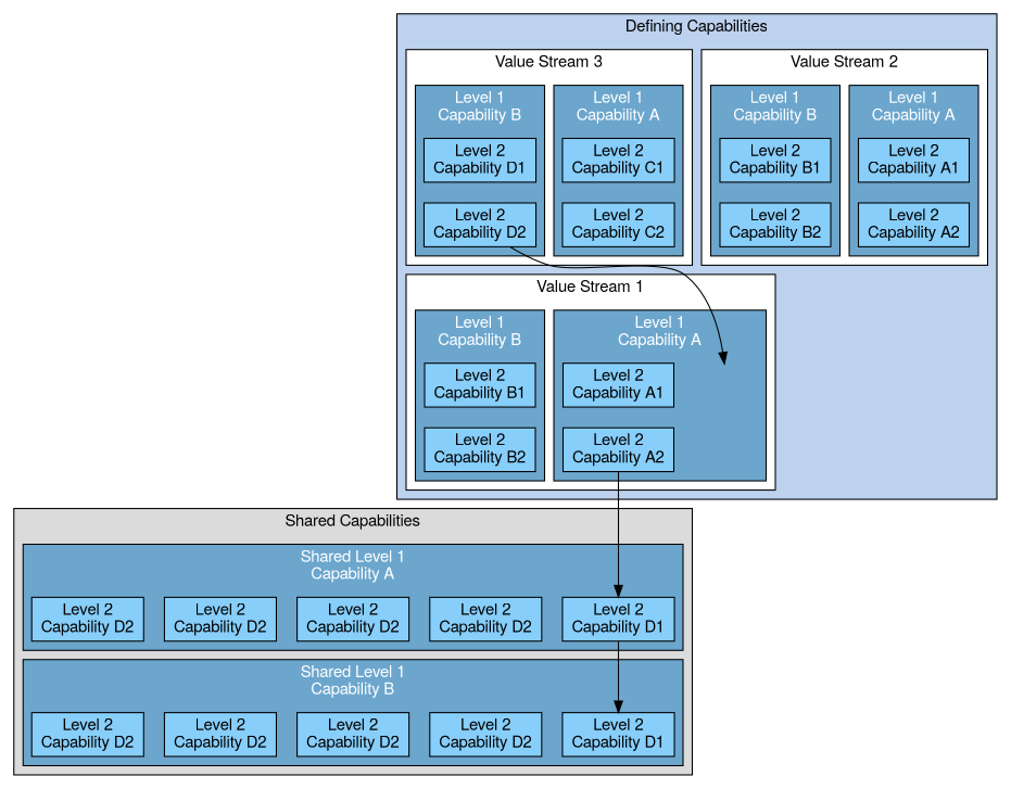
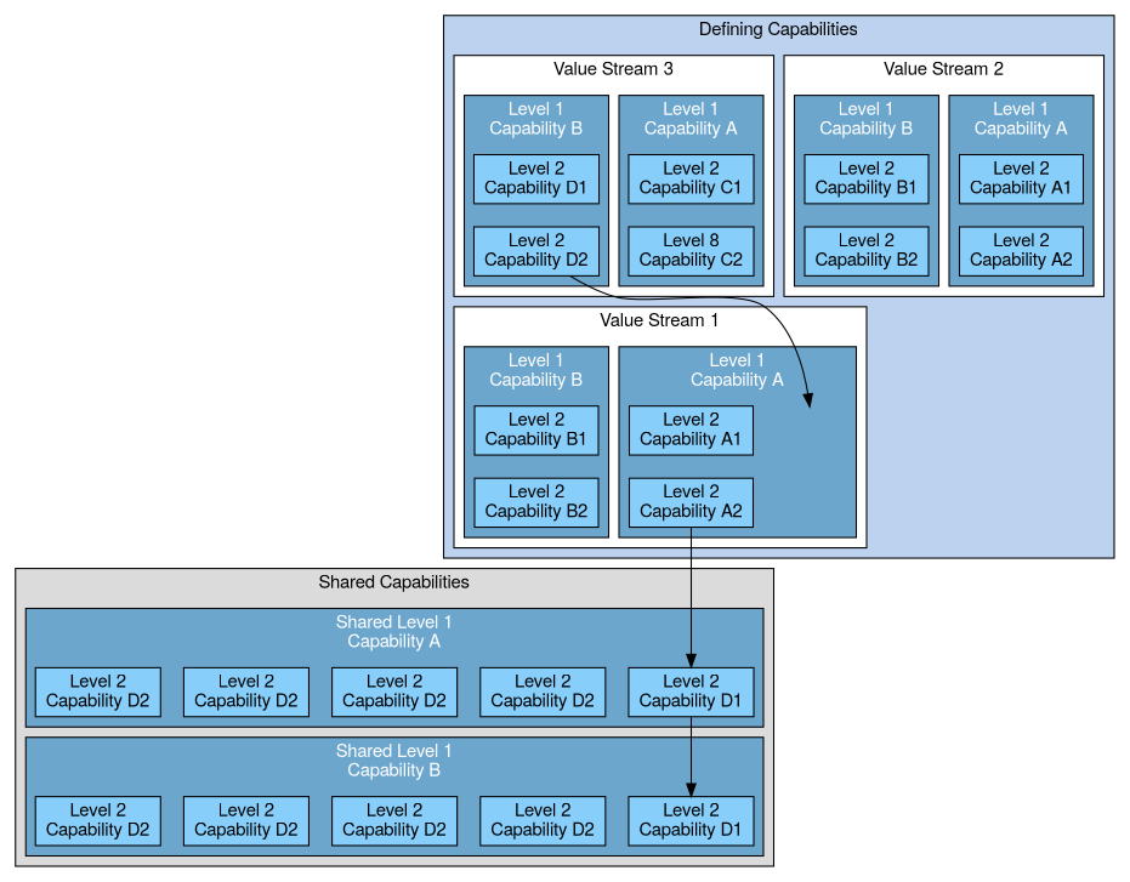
  digraph {
    node [fillcolor=lightskyblue fontname="Helvetica,Arial,sans-serif" shape=box style=filled]
    edge [fontname="Helvetica,Arial,sans-serif" style=invis]
    " " [style=invis]
    n2 [label="Level 2\nCapability A1"]
    n3 [label="Level 2\nCapability A2"]
    n4 [label="Level 2\nCapability B1"]
    n5 [label="Level 2\nCapability B2"]
    n6 [label="Level 2\nCapability A1"]
    n7 [label="Level 2\nCapability A2"]
    n8 [label="Level 2\nCapability B1"]
    n9 [label="Level 2\nCapability B2"]
    n10 [label="Level 2\nCapability C1"]
-   n11 [label="Level 2\nCapability C2"]
+   n11 [label="Level 8\nCapability C2"]
    n12 [label="Level 2\nCapability D1"]
    n13 [label="Level 2\nCapability D2"]
    n14 [label="Level 2\nCapability D1"]
    n15 [label="Level 2\nCapability D2"]
    n16 [label="Level 2\nCapability D2"]
    n17 [label="Level 2\nCapability D2"]
    n18 [label="Level 2\nCapability D2"]
    n19 [label="Level 2\nCapability D1"]
    n20 [label="Level 2\nCapability D2"]
    n21 [label="Level 2\nCapability D2"]
    n22 [label="Level 2\nCapability D2"]
    n23 [label="Level 2\nCapability D2"]
    subgraph cluster_1 {
      bgcolor=lightsteelblue2
      fontcolor=black
      fontname="Helvetica,Arial,sans-serif"
      label="Defining Capabilities"
      ranksep=0.2
      style=solid
      subgraph cluster_2 {
        bgcolor=lightsteelblue2
        fillcolor=white
        fontcolor=black
        fontname="Helvetica,Arial,sans-serif"
        label="Value Stream 1"
        ranksep=0.2
        style=filled
        subgraph cluster_3 {
          bgcolor=lightsteelblue2
          fillcolor=skyblue3
          fontcolor=white
          fontname="Helvetica,Arial,sans-serif"
          label="Level 1\nCapability A"
          ranksep=0.2
          style=filled
          " "
          n2
          n3
        }
        subgraph cluster_4 {
          bgcolor=lightsteelblue2
          fillcolor=skyblue3
          fontcolor=white
          fontname="Helvetica,Arial,sans-serif"
          label="Level 1\nCapability B"
          ranksep=0.2
          style=filled
          n4
          n5
        }
      }
      subgraph cluster_5 {
        bgcolor=lightsteelblue2
        fillcolor=white
        fontcolor=black
        fontname="Helvetica,Arial,sans-serif"
        label="Value Stream 2"
        ranksep=0.2
        style=filled
        subgraph cluster_6 {
          bgcolor=lightsteelblue2
          fillcolor=skyblue3
          fontcolor=white
          fontname="Helvetica,Arial,sans-serif"
          label="Level 1\nCapability A"
          ranksep=0.2
          style=filled
          n6
          n7
        }
        subgraph cluster_7 {
          bgcolor=lightsteelblue2
          fillcolor=skyblue3
          fontcolor=white
          fontname="Helvetica,Arial,sans-serif"
          label="Level 1\nCapability B"
          ranksep=0.2
          style=filled
          n8
          n9
        }
      }
      subgraph cluster_8 {
        bgcolor=lightsteelblue2
        fillcolor=white
        fontcolor=black
        fontname="Helvetica,Arial,sans-serif"
        label="Value Stream 3"
        ranksep=0.2
        style=filled
        subgraph cluster_9 {
          bgcolor=lightsteelblue2
          fillcolor=skyblue3
          fontcolor=white
          fontname="Helvetica,Arial,sans-serif"
          label="Level 1\nCapability A"
          ranksep=0.2
          style=filled
          n10
          n11
        }
        subgraph cluster_10 {
          bgcolor=lightsteelblue2
          fillcolor=skyblue3
          fontcolor=white
          fontname="Helvetica,Arial,sans-serif"
          label="Level 1\nCapability B"
          ranksep=0.2
          style=filled
          n12
          n13
        }
      }
    }
    subgraph cluster_11 {
      bgcolor=grey86
      fontcolor=black
      fontname="Helvetica,Arial,sans-serif"
      label="Shared Capabilities"
      rankdir=TB
      ranksep=0.2
      style=solid
      subgraph cluster_12 {
        bgcolor=grey86
        fillcolor=skyblue3
        fontcolor=white
        fontname="Helvetica,Arial,sans-serif"
        label="Shared Level 1\nCapability B"
        rankdir=TB
        ranksep=0.2
        style=filled
        n19
        n20
        n21
        n22
        n23
      }
      subgraph cluster_13 {
        bgcolor=grey86
        fillcolor=skyblue3
        fontcolor=white
        fontname="Helvetica,Arial,sans-serif"
        label="Shared Level 1\nCapability A"
        rankdir=TB
        ranksep=0.2
        style=filled
        n14
        n15
        n16
        n17
        n18
      }
    }
    n2 -> n3
    n3 -> n14 [fontname="" style=""]
    n4 -> n5
    n6 -> n7
    n8 -> n9
    n10 -> n11
    n12 -> n13
    n13 -> " " [fontname="" style=""]
    n14 -> n19 [fontname="" style=""]
  }
